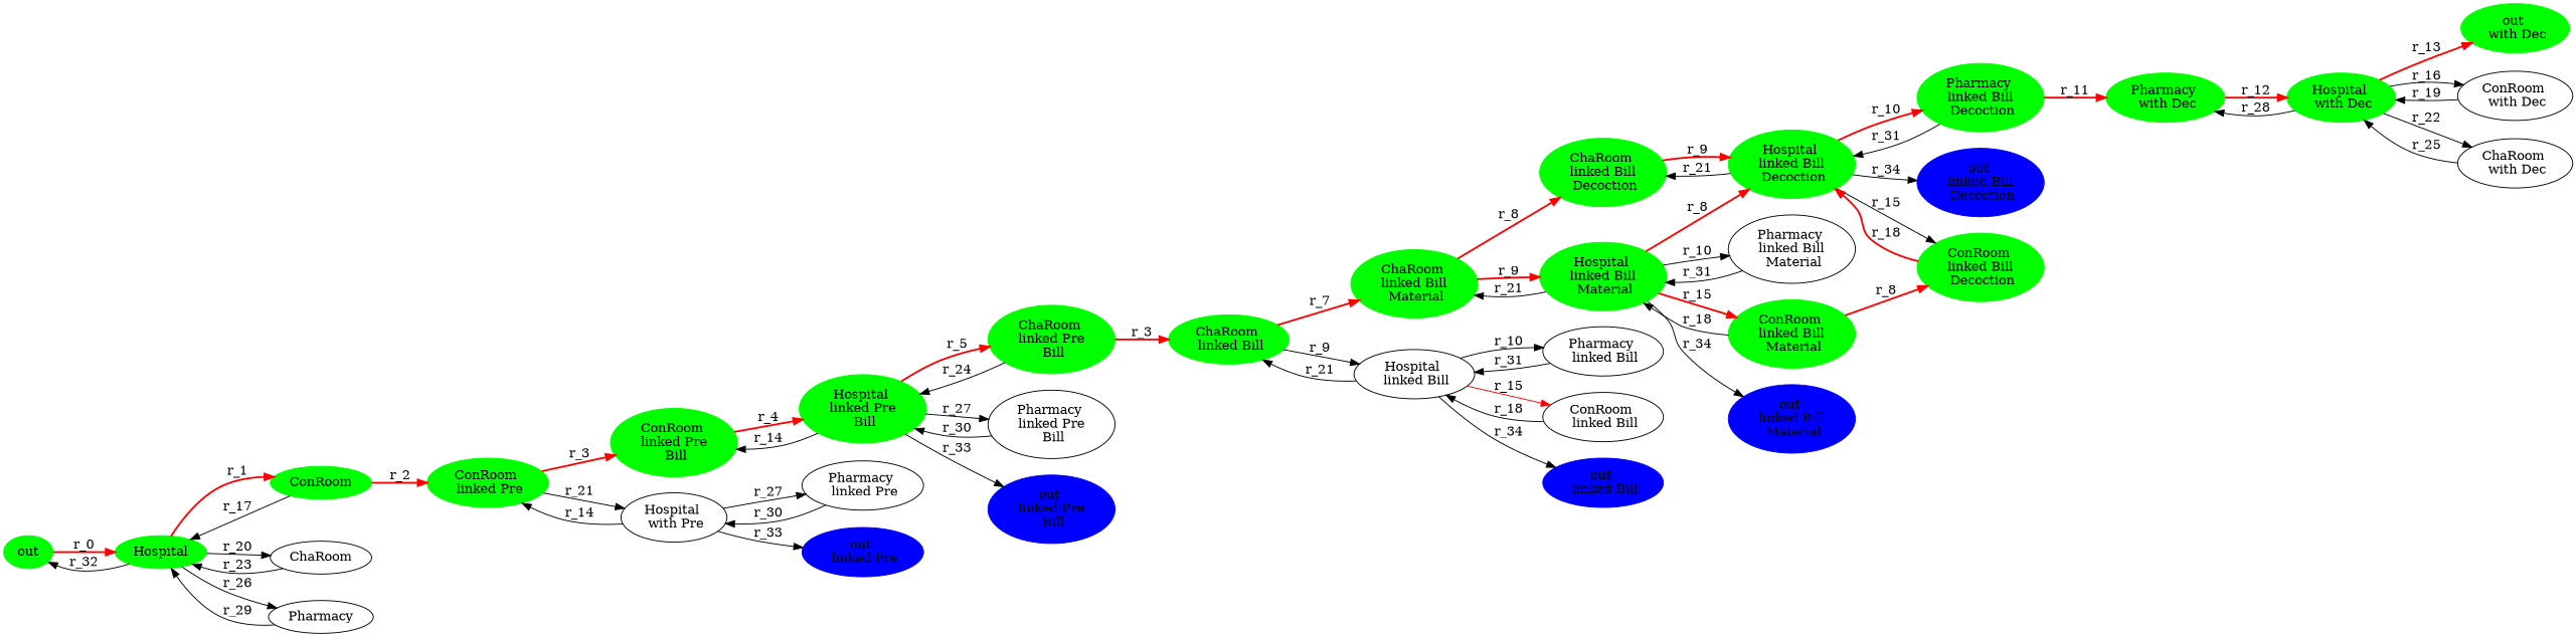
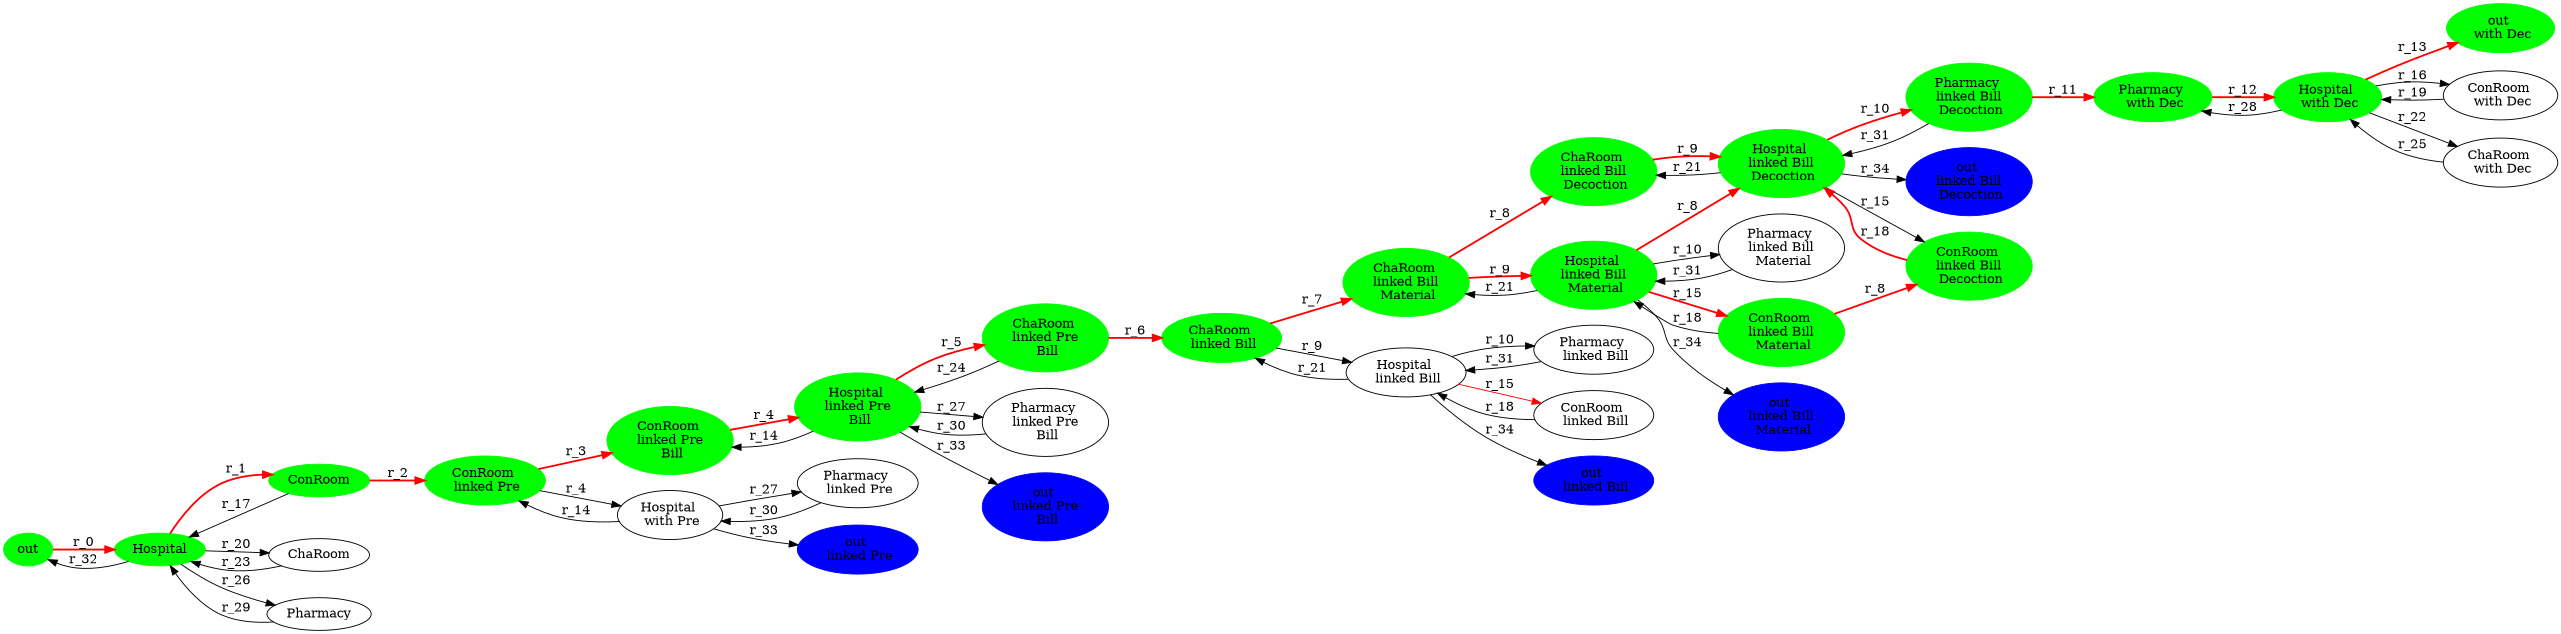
  digraph {
    rankdir=LR
    node [color=green style=filled]
    n1 [label=out]
    n2 [label=Hospital]
    n3 [label=ConRoom]
    n4 [label=ChaRoom color="" style=""]
    n5 [label=Pharmacy color="" style=""]
    n6 [label="ConRoom \n linked Pre"]
    n7 [label="ConRoom \n linked Pre \n Bill"]
    n8 [label="Hospital \n with Pre" color="" style=""]
    n9 [label="Hospital \n linked Pre \n Bill"]
    n10 [label="Pharmacy \n linked Pre" color="" style=""]
    n11 [color=blue label="out \n linked Pre"]
    n12 [label="ChaRoom \n linked Pre \n Bill"]
    n13 [label="Pharmacy \n linked Pre \n Bill" color="" style=""]
    n14 [color=blue label="out \n linked Pre \n Bill"]
    n15 [label="ChaRoom \n linked Bill"]
    n16 [label="ChaRoom \n linked Bill \n Material"]
    n17 [label="Hospital \n linked Bill" color="" style=""]
    n18 [label="ChaRoom \n linked Bill \n Decoction"]
    n19 [label="Hospital \n linked Bill \n Material"]
    n20 [label="Pharmacy \n linked Bill" color="" style=""]
    n21 [label="ConRoom \n linked Bill" color="" style=""]
    n22 [color=blue label="out \n linked Bill"]
    n23 [label="Hospital \n linked Bill \n Decoction"]
    n24 [label="Pharmacy \n linked Bill \n Material" color="" style=""]
    n25 [label="ConRoom \n linked Bill \n Material"]
    n26 [color=blue label="out \n linked Bill \n Material"]
    n27 [label="Pharmacy \n linked Bill \n Decoction"]
    n28 [label="ConRoom \n linked Bill \n Decoction"]
    n29 [color=blue label="out \n linked Bill \n Decoction"]
    n30 [label="Pharmacy \n with Dec"]
    n31 [label="Hospital \n with Dec"]
    n32 [label="out \n with Dec"]
    n33 [label="ConRoom \n with Dec" color="" style=""]
    n34 [label="ChaRoom \n with Dec" color="" style=""]
    n1 -> n2 [color=red label=r_0 style=bold]
    n2 -> n1 [label=r_32]
    n2 -> n3 [color=red label=r_1 style=bold]
    n2 -> n4 [label=r_20]
    n2 -> n5 [label=r_26]
    n3 -> n2 [label=r_17]
    n3 -> n6 [color=red label=r_2 style=bold]
    n4 -> n2 [label=r_23]
    n5 -> n2 [label=r_29]
    n6 -> n7 [color=red label=r_3 style=bold]
-   n6 -> n8 [label=r_21]
+   n6 -> n8 [label=r_4]
    n7 -> n9 [color=red label=r_4 style=bold]
    n8 -> n6 [label=r_14]
    n8 -> n10 [label=r_27]
    n8 -> n11 [label=r_33]
    n9 -> n7 [label=r_14]
    n9 -> n12 [color=red label=r_5 style=bold]
    n9 -> n13 [label=r_27]
    n9 -> n14 [label=r_33]
    n10 -> n8 [label=r_30]
    n12 -> n9 [label=r_24]
-   n12 -> n15 [color=red label=r_3 style=bold]
+   n12 -> n15 [color=red label=r_6 style=bold]
    n13 -> n9 [label=r_30]
    n15 -> n16 [color=red label=r_7 style=bold]
    n15 -> n17 [label=r_9]
    n16 -> n18 [color=red label=r_8 style=bold]
    n16 -> n19 [color=red label=r_9 style=bold]
    n17 -> n15 [label=r_21]
    n17 -> n20 [label=r_10]
    n17 -> n21 [color=red label=r_15]
    n17 -> n22 [label=r_34]
    n18 -> n23 [color=red label=r_9 style=bold]
    n19 -> n16 [label=r_21]
    n19 -> n23 [color=red label=r_8 style=bold]
    n19 -> n24 [label=r_10]
    n19 -> n25 [color=red label=r_15 style=bold]
    n19 -> n26 [label=r_34]
    n20 -> n17 [label=r_31]
    n21 -> n17 [label=r_18]
    n23 -> n18 [label=r_21]
    n23 -> n27 [color=red label=r_10 style=bold]
    n23 -> n28 [label=r_15]
    n23 -> n29 [label=r_34]
    n24 -> n19 [label=r_31]
    n25 -> n19 [label=r_18]
    n25 -> n28 [color=red label=r_8 style=bold]
    n27 -> n23 [label=r_31]
    n27 -> n30 [color=red label=r_11 style=bold]
    n28 -> n23 [color=red label=r_18 style=bold]
    n30 -> n31 [color=red label=r_12 style=bold]
    n31 -> n30 [label=r_28]
    n31 -> n32 [color=red label=r_13 style=bold]
    n31 -> n33 [label=r_16]
    n31 -> n34 [label=r_22]
    n33 -> n31 [label=r_19]
    n34 -> n31 [label=r_25]
  }
